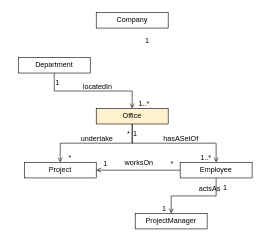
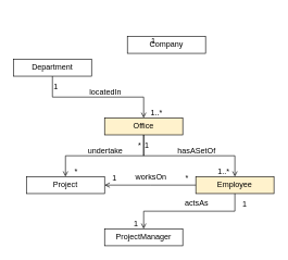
  <mxCell id="0" />
  <mxCell id="1" parent="0" />
- <mxCell id="2" value="Company" style="rounded=0;whiteSpace=wrap;html=1;" vertex="1" parent="1"><mxGeometry x="160" y="20" width="120" height="26" as="geometry" /></mxCell>
- <mxCell id="3" value="Department" style="rounded=0;whiteSpace=wrap;html=1;" vertex="1" parent="1"><mxGeometry x="30" y="95" width="120" height="26" as="geometry" /></mxCell>
+ <mxCell id="2" value="Company" style="rounded=0;whiteSpace=wrap;html=1;" vertex="1" parent="1"><mxGeometry x="195" y="55" width="120" height="26" as="geometry" /></mxCell>
+ <mxCell id="3" value="Department" style="rounded=0;whiteSpace=wrap;html=1;" vertex="1" parent="1"><mxGeometry x="20" y="90" width="120" height="26" as="geometry" /></mxCell>
  <mxCell id="4" value="Office" style="rounded=0;whiteSpace=wrap;html=1;fillColor=#fff2cc;" vertex="1" parent="1"><mxGeometry x="160" y="180" width="120" height="26" as="geometry" /></mxCell>
  <mxCell id="5" value="" style="endArrow=open;shadow=0;strokeWidth=1;rounded=0;endFill=1;edgeStyle=elbowEdgeStyle;elbow=vertical;entryX=0.5;entryY=0;entryDx=0;entryDy=0;exitX=0.5;exitY=1;exitDx=0;exitDy=0;" edge="1" parent="1" source="3" target="4"><mxGeometry x="0.5" y="41" relative="1" as="geometry"><mxPoint x="79" y="116" as="sourcePoint" /><mxPoint x="279" y="90" as="targetPoint" /><mxPoint x="-40" y="32" as="offset" /></mxGeometry></mxCell>
  <mxCell id="6" value="1" style="resizable=0;align=left;verticalAlign=bottom;labelBackgroundColor=none;fontSize=12;" connectable="0" vertex="1" parent="5"><mxGeometry x="-1" relative="1" as="geometry"><mxPoint y="24" as="offset" /></mxGeometry></mxCell>
  <mxCell id="7" value="1..*" style="resizable=0;align=right;verticalAlign=bottom;labelBackgroundColor=none;fontSize=12;" connectable="0" vertex="1" parent="5"><mxGeometry x="1" relative="1" as="geometry"><mxPoint x="30" as="offset" /></mxGeometry></mxCell>
  <mxCell id="8" value="locatedIn" style="text;html=1;resizable=0;points=[];;align=center;verticalAlign=middle;labelBackgroundColor=none;rounded=0;shadow=0;strokeWidth=1;fontSize=12;" vertex="1" connectable="0" parent="5"><mxGeometry x="0.5" y="49" relative="1" as="geometry"><mxPoint x="-41" y="41" as="offset" /></mxGeometry></mxCell>
  <mxCell id="9" value="1" style="resizable=0;align=left;verticalAlign=bottom;labelBackgroundColor=none;fontSize=12;" connectable="0" vertex="1" parent="5"><mxGeometry x="-1" relative="1" as="geometry"><mxPoint x="150" y="-46" as="offset" /></mxGeometry></mxCell>
  <mxCell id="10" value="" style="endArrow=open;shadow=0;strokeWidth=1;rounded=0;endFill=1;edgeStyle=elbowEdgeStyle;elbow=vertical;entryX=0.5;entryY=0;entryDx=0;entryDy=0;exitX=0.5;exitY=1;exitDx=0;exitDy=0;" edge="1" parent="1"><mxGeometry x="0.5" y="41" relative="1" as="geometry"><mxPoint x="220" y="206" as="sourcePoint" /><mxPoint x="360" y="270" as="targetPoint" /><mxPoint x="-40" y="32" as="offset" /></mxGeometry></mxCell>
  <mxCell id="11" value="1" style="resizable=0;align=left;verticalAlign=bottom;labelBackgroundColor=none;fontSize=12;" connectable="0" vertex="1" parent="10"><mxGeometry x="-1" relative="1" as="geometry"><mxPoint y="24" as="offset" /></mxGeometry></mxCell>
  <mxCell id="12" value="1..*" style="resizable=0;align=right;verticalAlign=bottom;labelBackgroundColor=none;fontSize=12;" connectable="0" vertex="1" parent="10"><mxGeometry x="1" relative="1" as="geometry"><mxPoint x="-7" as="offset" /></mxGeometry></mxCell>
  <mxCell id="13" value="hasASetOf" style="text;html=1;resizable=0;points=[];;align=center;verticalAlign=middle;labelBackgroundColor=none;rounded=0;shadow=0;strokeWidth=1;fontSize=12;" vertex="1" connectable="0" parent="10"><mxGeometry x="0.5" y="49" relative="1" as="geometry"><mxPoint x="-41" y="41" as="offset" /></mxGeometry></mxCell>
  <mxCell id="14" value="*" style="resizable=0;align=left;verticalAlign=bottom;labelBackgroundColor=none;fontSize=12;" connectable="0" vertex="1" parent="10"><mxGeometry x="-1" relative="1" as="geometry"><mxPoint x="-10" y="24" as="offset" /></mxGeometry></mxCell>
  <mxCell id="15" value="" style="endArrow=open;shadow=0;strokeWidth=1;rounded=0;endFill=1;edgeStyle=elbowEdgeStyle;elbow=vertical;exitX=0.5;exitY=1;exitDx=0;exitDy=0;" edge="1" parent="1"><mxGeometry x="0.5" y="41" relative="1" as="geometry"><mxPoint x="220" y="206" as="sourcePoint" /><mxPoint x="100" y="270" as="targetPoint" /><mxPoint x="-40" y="32" as="offset" /></mxGeometry></mxCell>
  <mxCell id="16" value="*" style="resizable=0;align=right;verticalAlign=bottom;labelBackgroundColor=none;fontSize=12;" connectable="0" vertex="1" parent="15"><mxGeometry x="1" relative="1" as="geometry"><mxPoint x="20" as="offset" /></mxGeometry></mxCell>
  <mxCell id="17" value="undertake" style="text;html=1;resizable=0;points=[];;align=center;verticalAlign=middle;labelBackgroundColor=none;rounded=0;shadow=0;strokeWidth=1;fontSize=12;" vertex="1" connectable="0" parent="15"><mxGeometry x="0.5" y="49" relative="1" as="geometry"><mxPoint x="46" y="-57" as="offset" /></mxGeometry></mxCell>
  <mxCell id="18" value="*" style="resizable=0;align=right;verticalAlign=bottom;labelBackgroundColor=none;fontSize=12;" connectable="0" vertex="1" parent="15"><mxGeometry x="1" relative="1" as="geometry"><mxPoint x="190" y="10" as="offset" /></mxGeometry></mxCell>
- <mxCell id="19" value="Employee" style="rounded=0;whiteSpace=wrap;html=1;" vertex="1" parent="1"><mxGeometry x="300" y="270" width="120" height="26" as="geometry" /></mxCell>
+ <mxCell id="19" value="Employee" style="rounded=0;whiteSpace=wrap;html=1;fillColor=#fff2cc;" vertex="1" parent="1"><mxGeometry x="300" y="270" width="120" height="26" as="geometry" /></mxCell>
  <mxCell id="20" value="Project" style="rounded=0;whiteSpace=wrap;html=1;" vertex="1" parent="1"><mxGeometry x="40" y="270" width="120" height="26" as="geometry" /></mxCell>
- <mxCell id="21" value="ProjectManager" style="rounded=0;whiteSpace=wrap;html=1;" vertex="1" parent="1"><mxGeometry x="225" y="355" width="120" height="26" as="geometry" /></mxCell>
+ <mxCell id="21" value="ProjectManager" style="rounded=0;whiteSpace=wrap;html=1;" vertex="1" parent="1"><mxGeometry x="160" y="350" width="120" height="26" as="geometry" /></mxCell>
  <mxCell id="22" value="" style="endArrow=open;shadow=0;strokeWidth=1;rounded=0;endFill=1;edgeStyle=elbowEdgeStyle;elbow=vertical;entryX=0.5;entryY=0;entryDx=0;entryDy=0;exitX=0.5;exitY=1;exitDx=0;exitDy=0;" edge="1" parent="1" target="21"><mxGeometry x="0.5" y="41" relative="1" as="geometry"><mxPoint x="360" y="296" as="sourcePoint" /><mxPoint x="500" y="360" as="targetPoint" /><mxPoint x="-40" y="32" as="offset" /></mxGeometry></mxCell>
  <mxCell id="23" value="1" style="resizable=0;align=left;verticalAlign=bottom;labelBackgroundColor=none;fontSize=12;" connectable="0" vertex="1" parent="22"><mxGeometry x="-1" relative="1" as="geometry"><mxPoint x="10" y="24" as="offset" /></mxGeometry></mxCell>
  <mxCell id="24" value="1" style="resizable=0;align=right;verticalAlign=bottom;labelBackgroundColor=none;fontSize=12;" connectable="0" vertex="1" parent="22"><mxGeometry x="1" relative="1" as="geometry"><mxPoint x="-7" as="offset" /></mxGeometry></mxCell>
  <mxCell id="25" value="actsAs" style="text;html=1;resizable=0;points=[];;align=center;verticalAlign=middle;labelBackgroundColor=none;rounded=0;shadow=0;strokeWidth=1;fontSize=12;" vertex="1" connectable="0" parent="22"><mxGeometry x="0.5" y="49" relative="1" as="geometry"><mxPoint x="59" y="-62" as="offset" /></mxGeometry></mxCell>
  <mxCell id="26" value="" style="endArrow=open;shadow=0;strokeWidth=1;rounded=0;endFill=1;edgeStyle=elbowEdgeStyle;elbow=vertical;exitX=0;exitY=0.5;exitDx=0;exitDy=0;" edge="1" parent="1" source="19"><mxGeometry x="0.5" y="41" relative="1" as="geometry"><mxPoint x="370" y="306" as="sourcePoint" /><mxPoint x="160" y="283" as="targetPoint" /><mxPoint x="-40" y="32" as="offset" /></mxGeometry></mxCell>
  <mxCell id="27" value="1" style="resizable=0;align=right;verticalAlign=bottom;labelBackgroundColor=none;fontSize=12;" connectable="0" vertex="1" parent="26"><mxGeometry x="1" relative="1" as="geometry"><mxPoint x="20" y="-3" as="offset" /></mxGeometry></mxCell>
  <mxCell id="28" value="worksOn" style="text;html=1;resizable=0;points=[];;align=center;verticalAlign=middle;labelBackgroundColor=none;rounded=0;shadow=0;strokeWidth=1;fontSize=12;" vertex="1" connectable="0" parent="26"><mxGeometry x="0.5" y="49" relative="1" as="geometry"><mxPoint x="35" y="-62" as="offset" /></mxGeometry></mxCell>
